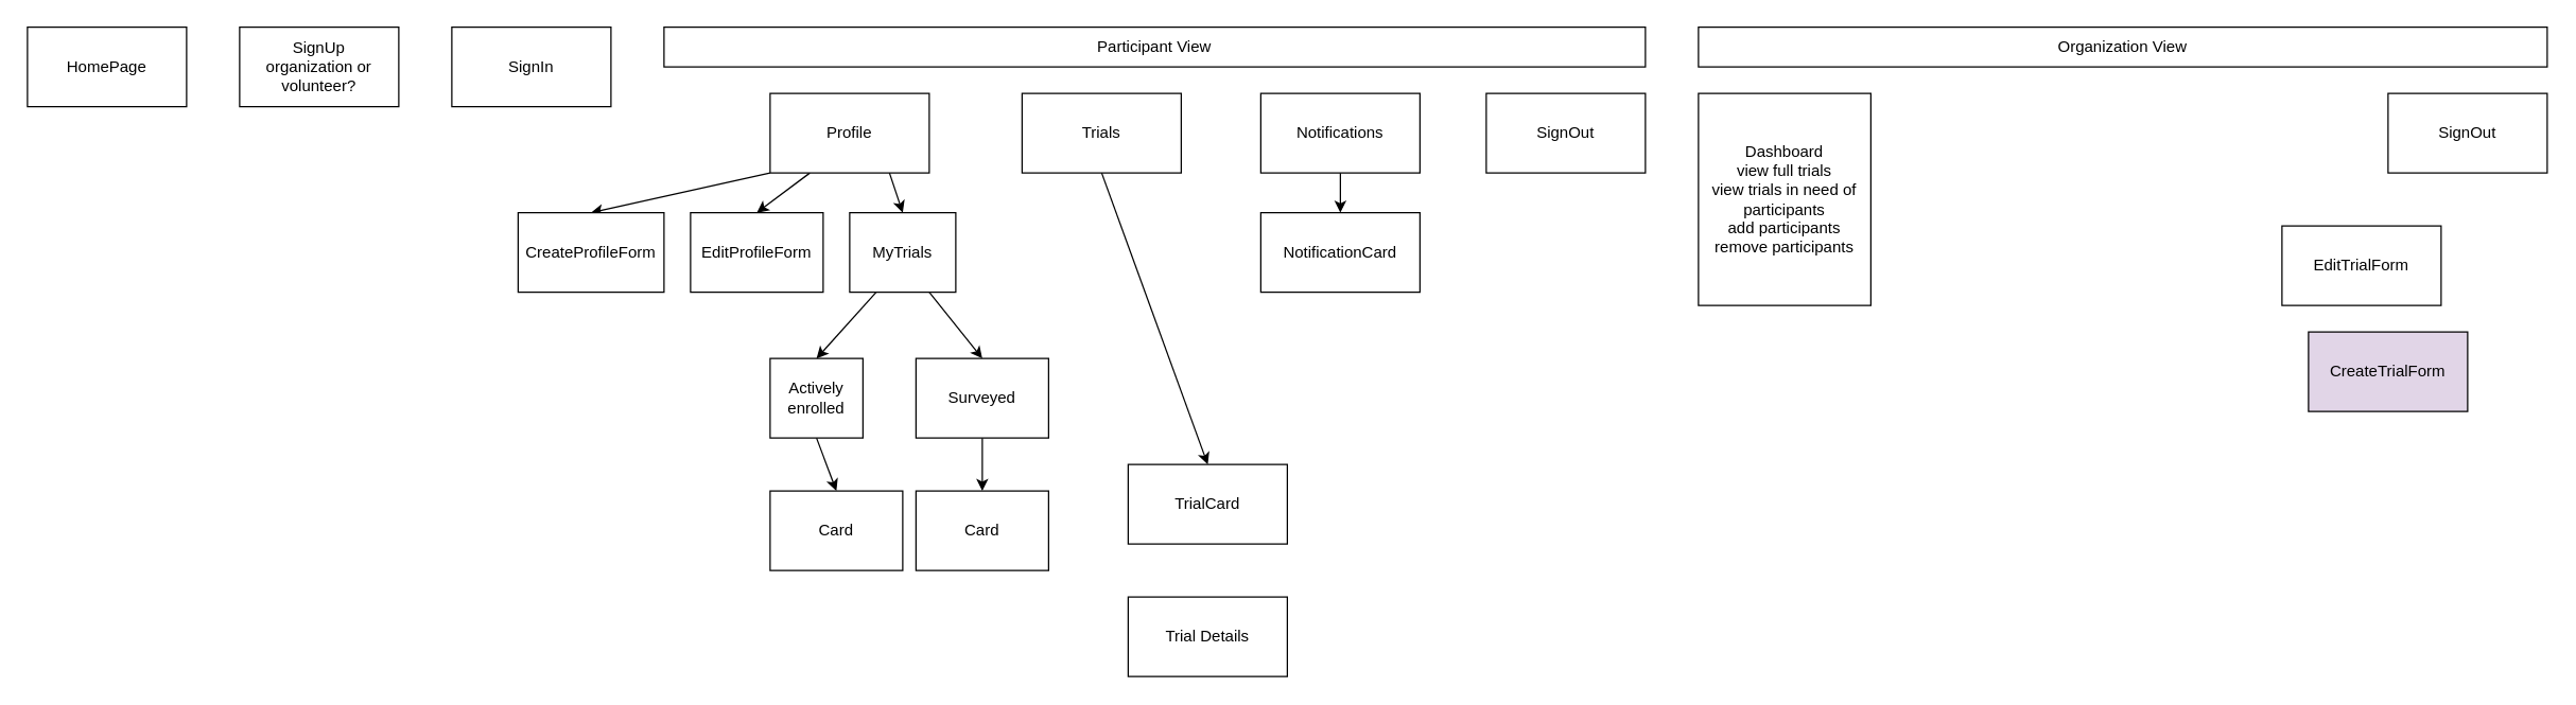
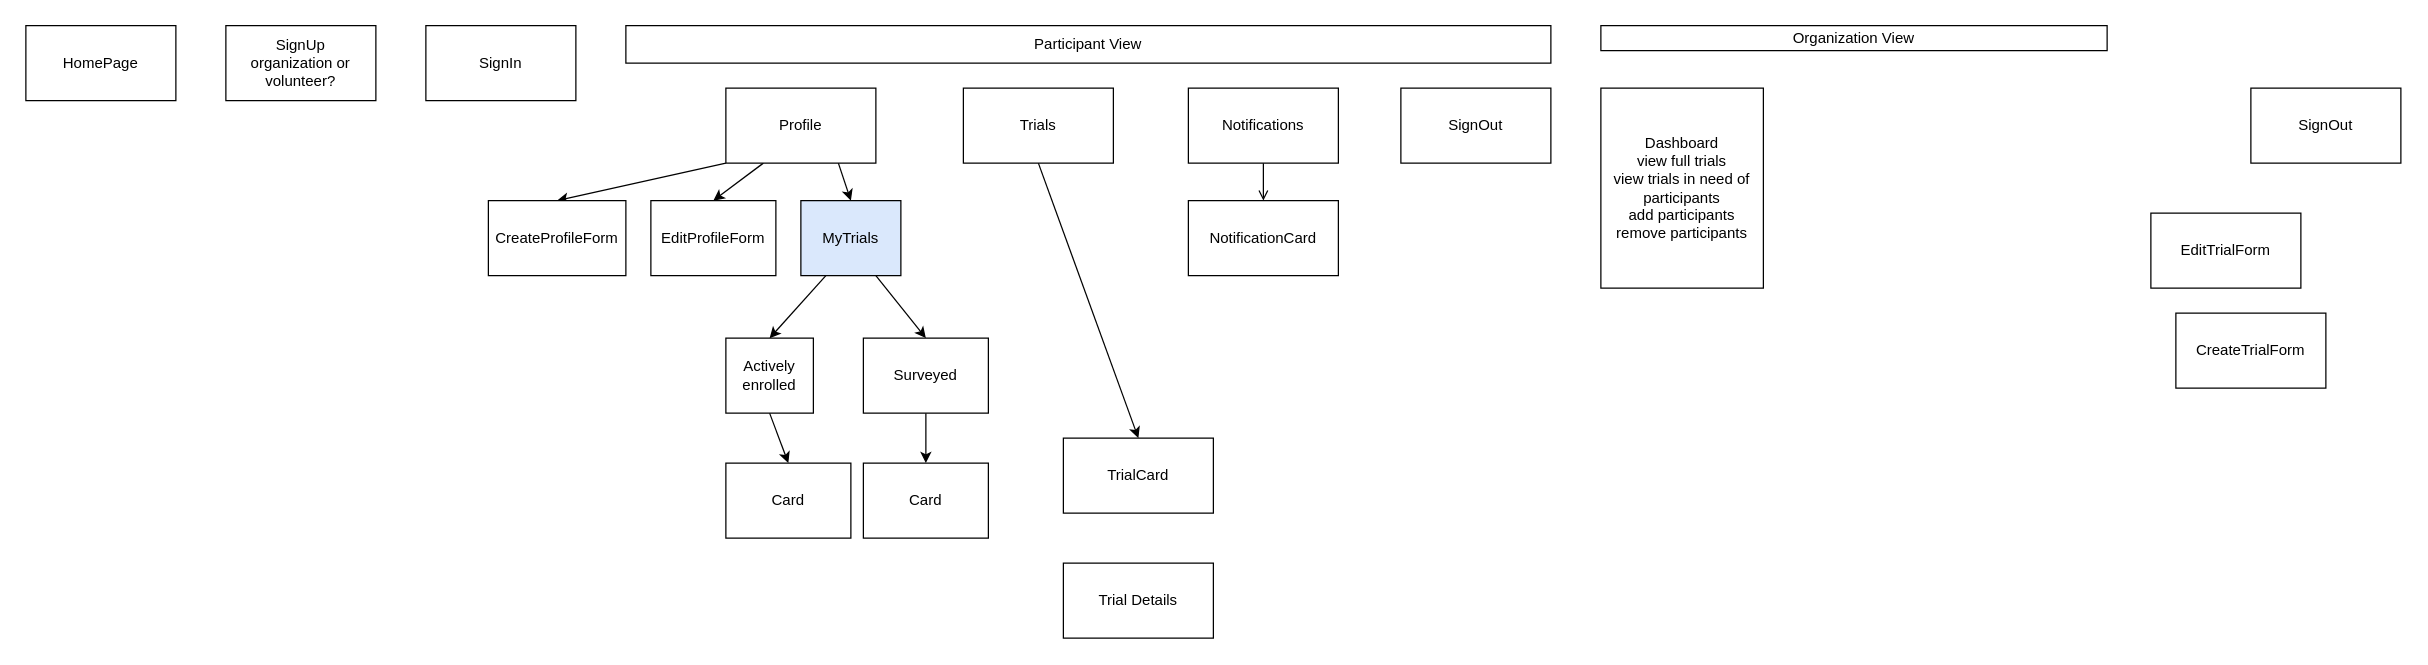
  <mxCell id="0" />
  <mxCell id="1" parent="0" />
  <mxCell id="2" value="SignIn" style="whiteSpace=wrap;html=1;" parent="1" vertex="1"><mxGeometry x="340" y="20" width="120" height="60" as="geometry" /></mxCell>
  <mxCell id="3" value="SignUp&lt;br&gt;organization or volunteer?" style="whiteSpace=wrap;html=1;" parent="1" vertex="1"><mxGeometry x="180" y="20" width="120" height="60" as="geometry" /></mxCell>
  <mxCell id="4" value="HomePage" style="whiteSpace=wrap;html=1;" parent="1" vertex="1"><mxGeometry x="20" y="20" width="120" height="60" as="geometry" /></mxCell>
  <mxCell id="5" style="edgeStyle=none;html=1;exitX=0.25;exitY=1;exitDx=0;exitDy=0;entryX=0.5;entryY=0;entryDx=0;entryDy=0;" parent="1" source="8" target="17" edge="1"><mxGeometry relative="1" as="geometry" /></mxCell>
  <mxCell id="6" style="edgeStyle=none;html=1;exitX=0.75;exitY=1;exitDx=0;exitDy=0;entryX=0.5;entryY=0;entryDx=0;entryDy=0;" parent="1" source="8" target="23" edge="1"><mxGeometry relative="1" as="geometry" /></mxCell>
  <mxCell id="7" style="edgeStyle=none;html=1;exitX=0;exitY=1;exitDx=0;exitDy=0;entryX=0.5;entryY=0;entryDx=0;entryDy=0;" parent="1" source="8" target="31" edge="1"><mxGeometry relative="1" as="geometry" /></mxCell>
  <mxCell id="8" value="Profile" style="whiteSpace=wrap;html=1;" parent="1" vertex="1"><mxGeometry x="580" y="70" width="120" height="60" as="geometry" /></mxCell>
  <mxCell id="9" value="Participant View" style="whiteSpace=wrap;html=1;" parent="1" vertex="1"><mxGeometry x="500" y="20" width="740" height="30" as="geometry" /></mxCell>
- <mxCell id="10" value="Organization View" style="whiteSpace=wrap;html=1;" parent="1" vertex="1"><mxGeometry x="1280" y="20" width="640" height="30" as="geometry" /></mxCell>
+ <mxCell id="10" value="Organization View" style="whiteSpace=wrap;html=1;" parent="1" vertex="1"><mxGeometry x="1280" y="20" width="405" height="20" as="geometry" /></mxCell>
  <mxCell id="11" style="edgeStyle=none;html=1;exitX=0.5;exitY=1;exitDx=0;exitDy=0;entryX=0.5;entryY=0;entryDx=0;entryDy=0;" parent="1" source="12" target="18" edge="1"><mxGeometry relative="1" as="geometry" /></mxCell>
  <mxCell id="12" value="Trials" style="whiteSpace=wrap;html=1;" parent="1" vertex="1"><mxGeometry x="770" y="70" width="120" height="60" as="geometry" /></mxCell>
- <mxCell id="13" style="edgeStyle=none;html=1;exitX=0.5;exitY=1;exitDx=0;exitDy=0;entryX=0.5;entryY=0;entryDx=0;entryDy=0;" parent="1" source="14" target="19" edge="1"><mxGeometry relative="1" as="geometry" /></mxCell>
+ <mxCell id="13" style="edgeStyle=none;html=1;exitX=0.5;exitY=1;exitDx=0;exitDy=0;entryX=0.5;entryY=0;entryDx=0;entryDy=0;endArrow=open;" parent="1" source="14" target="19" edge="1"><mxGeometry relative="1" as="geometry" /></mxCell>
  <mxCell id="14" value="Notifications" style="whiteSpace=wrap;html=1;" parent="1" vertex="1"><mxGeometry x="950" y="70" width="120" height="60" as="geometry" /></mxCell>
  <mxCell id="15" value="SignOut" style="whiteSpace=wrap;html=1;" parent="1" vertex="1"><mxGeometry x="1120" y="70" width="120" height="60" as="geometry" /></mxCell>
  <mxCell id="16" value="SignOut" style="whiteSpace=wrap;html=1;" parent="1" vertex="1"><mxGeometry x="1800" y="70" width="120" height="60" as="geometry" /></mxCell>
  <mxCell id="17" value="EditProfileForm" style="whiteSpace=wrap;html=1;" parent="1" vertex="1"><mxGeometry x="520" y="160" width="100" height="60" as="geometry" /></mxCell>
  <mxCell id="18" value="TrialCard" style="whiteSpace=wrap;html=1;" parent="1" vertex="1"><mxGeometry x="850" y="350" width="120" height="60" as="geometry" /></mxCell>
  <mxCell id="19" value="NotificationCard" style="whiteSpace=wrap;html=1;" parent="1" vertex="1"><mxGeometry x="950" y="160" width="120" height="60" as="geometry" /></mxCell>
  <mxCell id="20" value="Dashboard&lt;br&gt;view full trials&lt;br&gt;view trials in need of participants&lt;br&gt;add participants&lt;br&gt;remove participants" style="whiteSpace=wrap;html=1;" parent="1" vertex="1"><mxGeometry x="1280" y="70" width="130" height="160" as="geometry" /></mxCell>
  <mxCell id="21" style="edgeStyle=none;html=1;exitX=0.25;exitY=1;exitDx=0;exitDy=0;entryX=0.5;entryY=0;entryDx=0;entryDy=0;" parent="1" source="23" target="25" edge="1"><mxGeometry relative="1" as="geometry" /></mxCell>
  <mxCell id="22" style="edgeStyle=none;html=1;exitX=0.75;exitY=1;exitDx=0;exitDy=0;entryX=0.5;entryY=0;entryDx=0;entryDy=0;" parent="1" source="23" target="27" edge="1"><mxGeometry relative="1" as="geometry" /></mxCell>
- <mxCell id="23" value="MyTrials" style="whiteSpace=wrap;html=1;" parent="1" vertex="1"><mxGeometry x="640" y="160" width="80" height="60" as="geometry" /></mxCell>
+ <mxCell id="23" value="MyTrials" style="whiteSpace=wrap;html=1;fillColor=#dae8fc;" parent="1" vertex="1"><mxGeometry x="640" y="160" width="80" height="60" as="geometry" /></mxCell>
  <mxCell id="24" style="edgeStyle=none;html=1;exitX=0.5;exitY=1;exitDx=0;exitDy=0;entryX=0.5;entryY=0;entryDx=0;entryDy=0;" edge="1" parent="1" source="25" target="32"><mxGeometry relative="1" as="geometry" /></mxCell>
  <mxCell id="25" value="Actively enrolled" style="whiteSpace=wrap;html=1;" parent="1" vertex="1"><mxGeometry x="580" y="270" width="70" height="60" as="geometry" /></mxCell>
  <mxCell id="26" style="edgeStyle=none;html=1;exitX=0.5;exitY=1;exitDx=0;exitDy=0;entryX=0.5;entryY=0;entryDx=0;entryDy=0;" edge="1" parent="1" source="27" target="33"><mxGeometry relative="1" as="geometry" /></mxCell>
  <mxCell id="27" value="Surveyed" style="whiteSpace=wrap;html=1;" parent="1" vertex="1"><mxGeometry x="690" y="270" width="100" height="60" as="geometry" /></mxCell>
  <mxCell id="28" value="Trial Details" style="whiteSpace=wrap;html=1;" parent="1" vertex="1"><mxGeometry x="850" y="450" width="120" height="60" as="geometry" /></mxCell>
- <mxCell id="29" value="CreateTrialForm" style="whiteSpace=wrap;html=1;fillColor=#e1d5e7;" parent="1" vertex="1"><mxGeometry x="1740" y="250" width="120" height="60" as="geometry" /></mxCell>
+ <mxCell id="29" value="CreateTrialForm" style="whiteSpace=wrap;html=1;" parent="1" vertex="1"><mxGeometry x="1740" y="250" width="120" height="60" as="geometry" /></mxCell>
  <mxCell id="30" value="EditTrialForm" style="whiteSpace=wrap;html=1;" parent="1" vertex="1"><mxGeometry x="1720" y="170" width="120" height="60" as="geometry" /></mxCell>
  <mxCell id="31" value="CreateProfileForm" style="whiteSpace=wrap;html=1;" parent="1" vertex="1"><mxGeometry x="390" y="160" width="110" height="60" as="geometry" /></mxCell>
  <mxCell id="32" value="Card" style="whiteSpace=wrap;html=1;" vertex="1" parent="1"><mxGeometry x="580" y="370" width="100" height="60" as="geometry" /></mxCell>
  <mxCell id="33" value="Card" style="whiteSpace=wrap;html=1;" vertex="1" parent="1"><mxGeometry x="690" y="370" width="100" height="60" as="geometry" /></mxCell>
